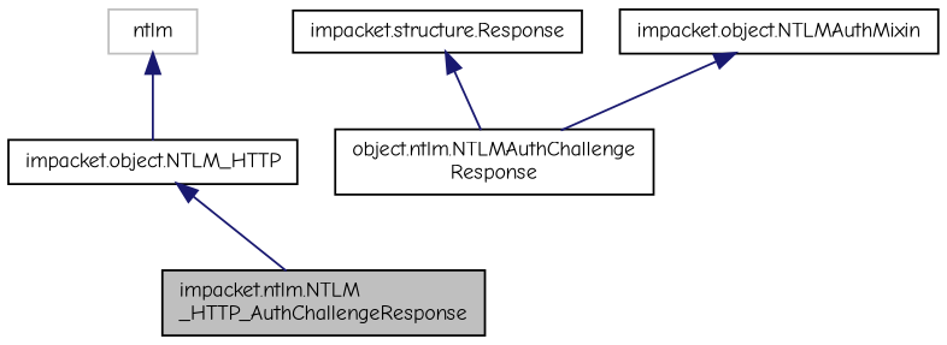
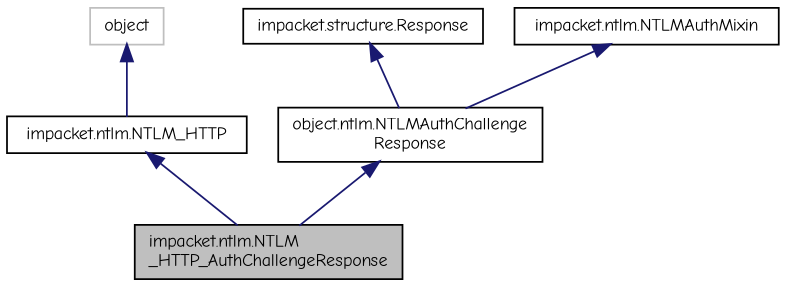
  digraph {
    fontname="Comic Neue"
    node [color=black fillcolor=white fontname="Comic Neue" fontsize=10 shape=record style=filled]
    edge [color=midnightblue dir=back fontname="Comic Neue" fontsize=10 labelfontname=Helvetica labelfontsize=10 style=solid]
    n1 [fillcolor=grey75 fontcolor=black height=0.2 label="impacket.ntlm.NTLM\l_HTTP_AuthChallengeResponse" width=0.4]
-   n2 [height=0.2 label="impacket.object.NTLM_HTTP" width=0.4]
-   n3 [color=grey75 height=0.2 label=ntlm width=0.4]
+   n2 [height=0.2 label="impacket.ntlm.NTLM_HTTP" width=0.4]
+   n3 [color=grey75 height=0.2 label=object width=0.4]
    n4 [height=0.2 label="object.ntlm.NTLMAuthChallenge\lResponse" width=0.4]
    n5 [height=0.2 label="impacket.structure.Response" width=0.4]
-   n6 [height=0.2 label="impacket.object.NTLMAuthMixin" width=0.4]
+   n6 [height=0.2 label="impacket.ntlm.NTLMAuthMixin" width=0.4]
    n2 -> n1
    n3 -> n2
+   n4 -> n1
    n5 -> n4
    n6 -> n4
  }
